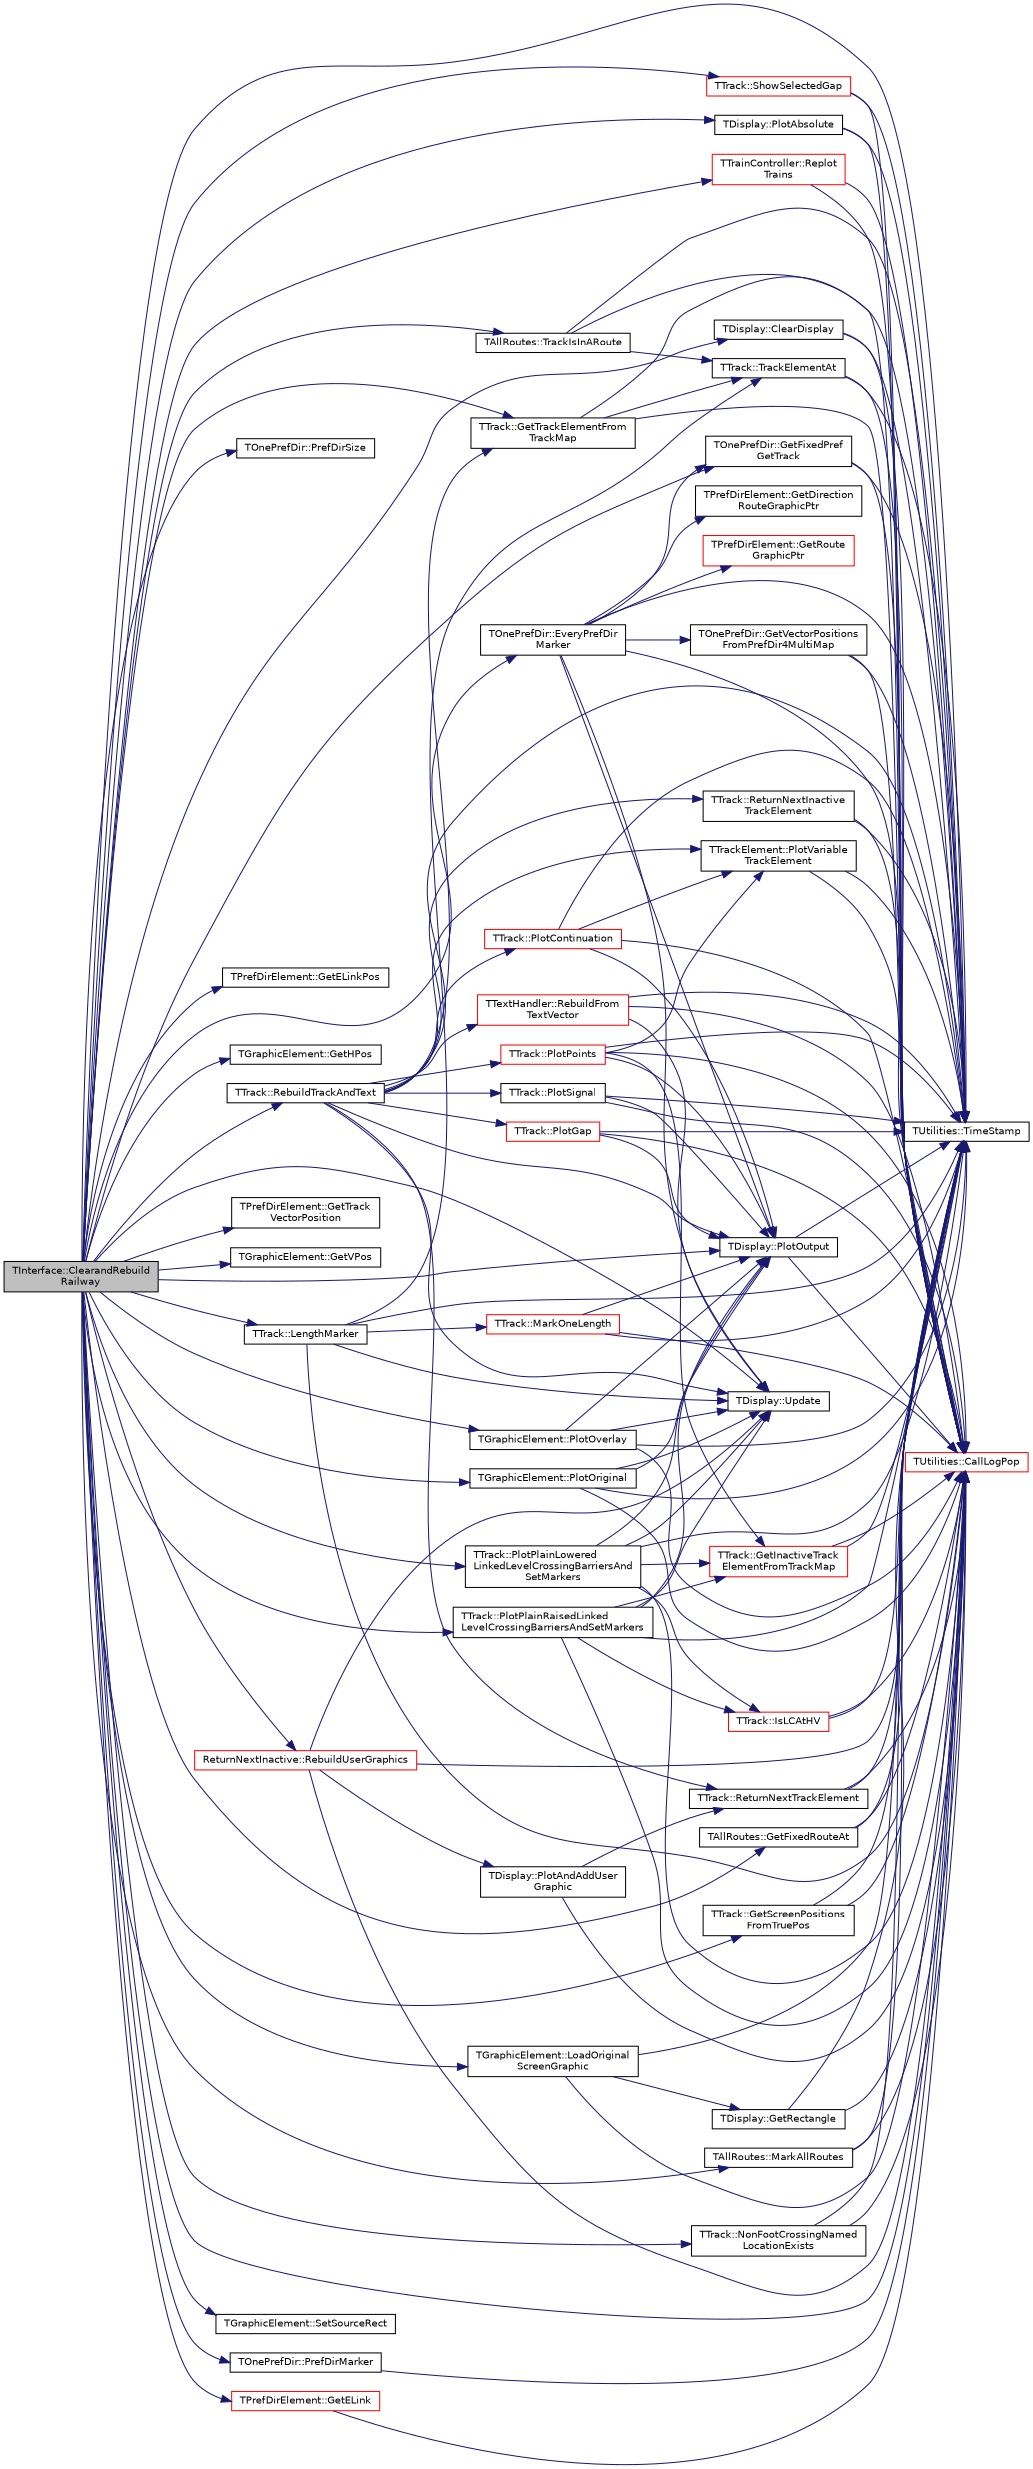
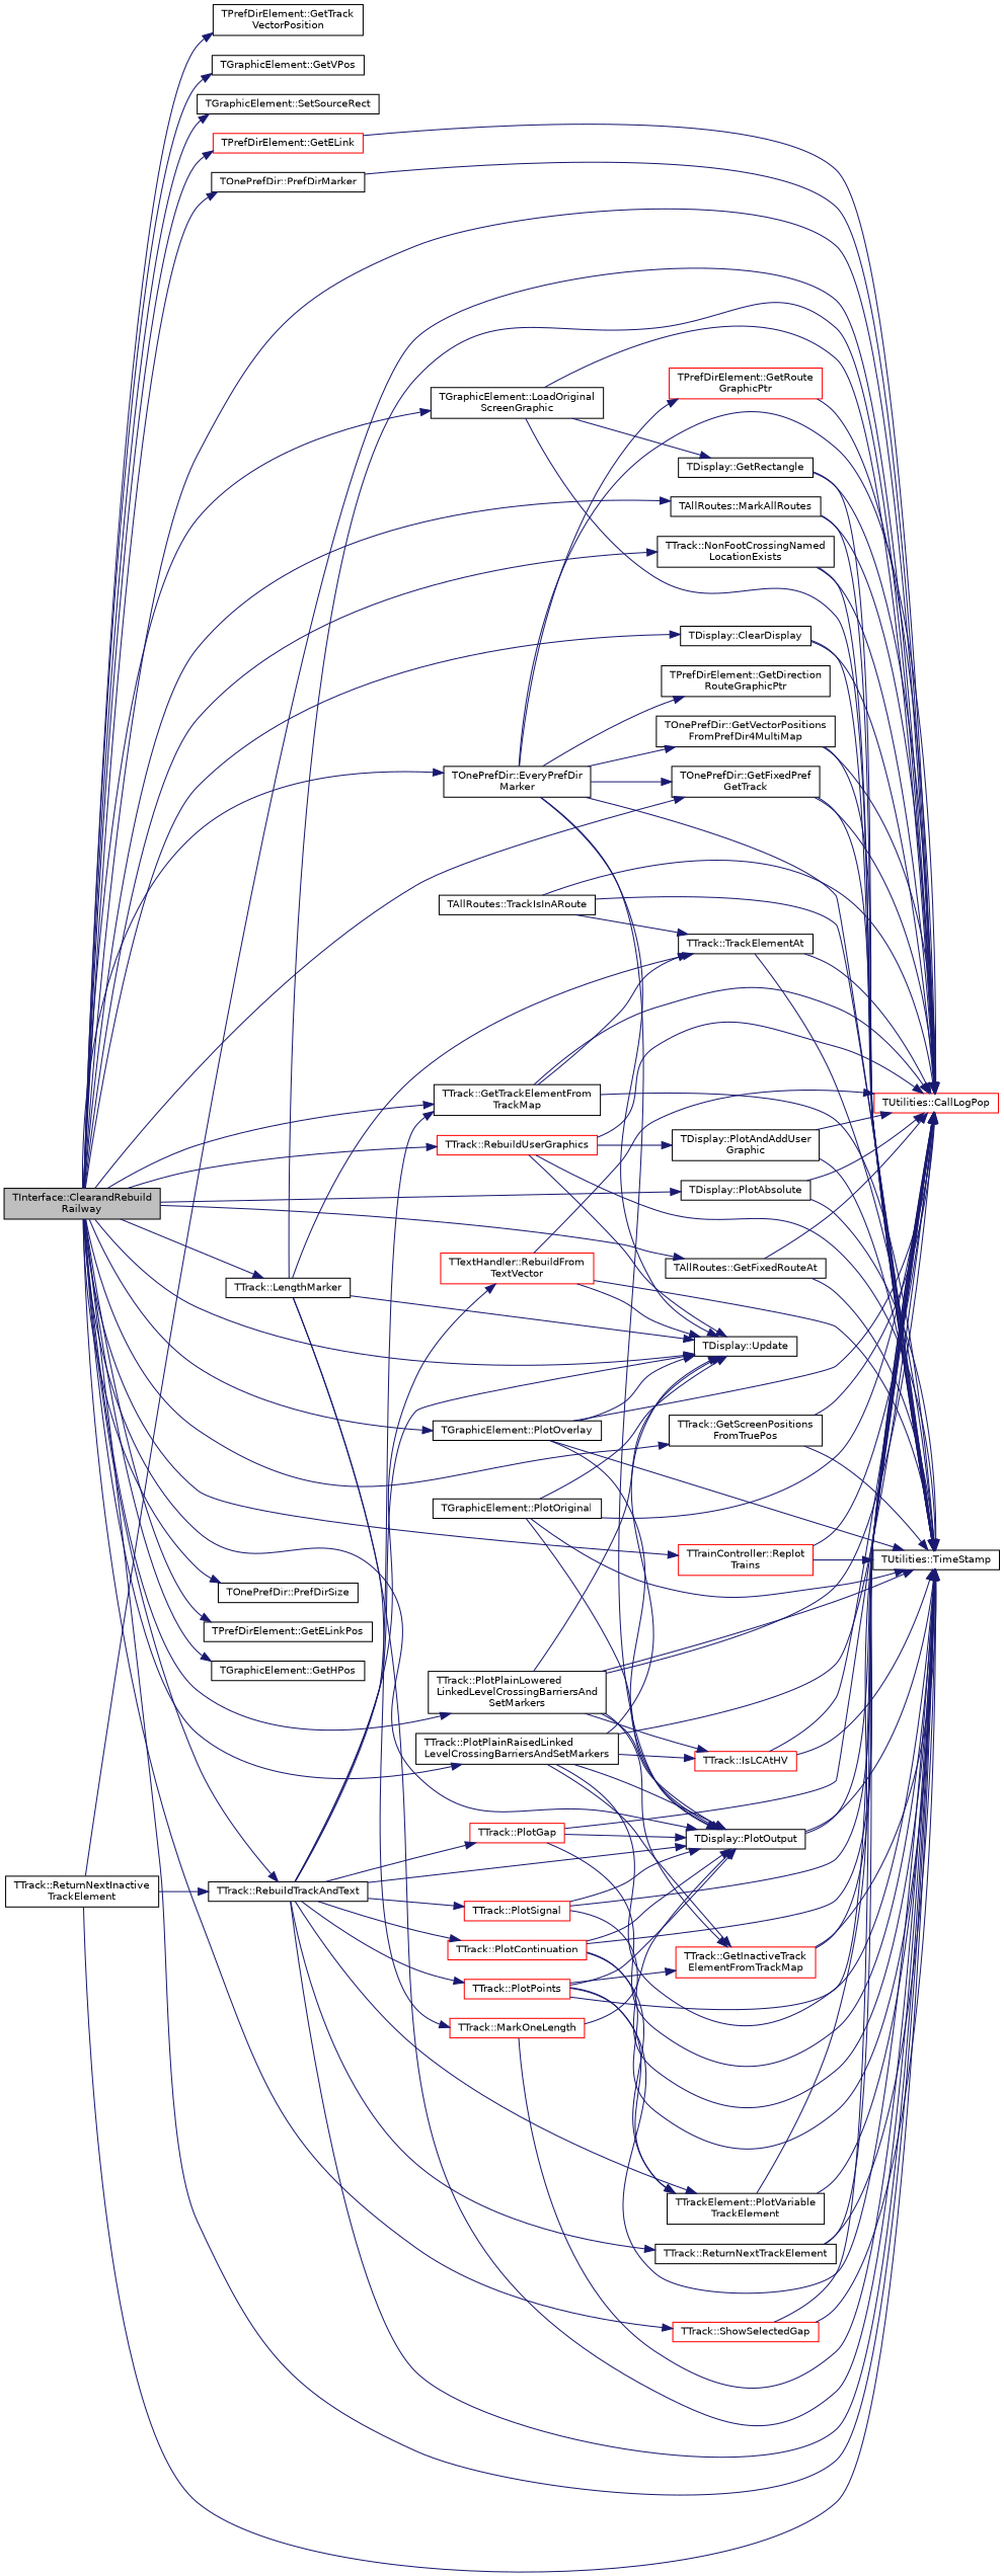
  digraph {
    rankdir=LR
    node [color=black fillcolor=white fontname=Helvetica fontsize=10 shape=record style=filled]
    edge [color=midnightblue fontname=Helvetica fontsize=10 labelfontname=Helvetica labelfontsize=10 style=solid]
    n1 [fillcolor=grey75 fontcolor=black height=0.2 label="TInterface::ClearandRebuild\lRailway" width=0.4]
    n2 [color=red height=0.2 label="TUtilities::CallLogPop" width=0.4]
    n3 [height=0.2 label="TDisplay::ClearDisplay" width=0.4]
    n4 [height=0.2 label="TUtilities::TimeStamp" width=0.4]
    n5 [height=0.2 label="TOnePrefDir::EveryPrefDir\lMarker" width=0.4]
    n6 [height=0.2 label="TOnePrefDir::GetFixedPref\lGetTrack" width=0.4]
    n7 [height=0.2 label="TDisplay::PlotOutput" width=0.4]
    n8 [height=0.2 label="TOnePrefDir::PrefDirSize" width=0.4]
    n9 [height=0.2 label="TDisplay::Update" width=0.4]
    n10 [color=red height=0.2 label="TPrefDirElement::GetELink" width=0.4]
    n11 [height=0.2 label="TPrefDirElement::GetELinkPos" width=0.4]
    n12 [height=0.2 label="TAllRoutes::GetFixedRouteAt" width=0.4]
    n13 [height=0.2 label="TGraphicElement::GetHPos" width=0.4]
    n14 [height=0.2 label="TTrack::GetScreenPositions\lFromTruePos" width=0.4]
    n15 [height=0.2 label="TTrack::GetTrackElementFrom\lTrackMap" width=0.4]
    n16 [height=0.2 label="TPrefDirElement::GetTrack\lVectorPosition" width=0.4]
    n17 [height=0.2 label="TGraphicElement::GetVPos" width=0.4]
    n18 [height=0.2 label="TTrack::LengthMarker" width=0.4]
    n19 [height=0.2 label="TGraphicElement::LoadOriginal\lScreenGraphic" width=0.4]
    n20 [height=0.2 label="TAllRoutes::MarkAllRoutes" width=0.4]
    n21 [height=0.2 label="TTrack::NonFootCrossingNamed\lLocationExists" width=0.4]
    n22 [height=0.2 label="TDisplay::PlotAbsolute" width=0.4]
    n23 [height=0.2 label="TGraphicElement::PlotOriginal" width=0.4]
    n24 [height=0.2 label="TGraphicElement::PlotOverlay" width=0.4]
    n25 [height=0.2 label="TTrack::PlotPlainLowered\lLinkedLevelCrossingBarriersAnd\lSetMarkers" width=0.4]
    n26 [height=0.2 label="TTrack::PlotPlainRaisedLinked\lLevelCrossingBarriersAndSetMarkers" width=0.4]
    n27 [height=0.2 label="TOnePrefDir::PrefDirMarker" width=0.4]
    n28 [height=0.2 label="TTrack::RebuildTrackAndText" width=0.4]
-   n29 [color=red height=0.2 label="ReturnNextInactive::RebuildUserGraphics" width=0.4]
+   n29 [color=red height=0.2 label="TTrack::RebuildUserGraphics" width=0.4]
    n30 [color=red height=0.2 label="TTrainController::Replot\lTrains" width=0.4]
    n31 [height=0.2 label="TGraphicElement::SetSourceRect" width=0.4]
    n32 [color=red height=0.2 label="TTrack::ShowSelectedGap" width=0.4]
    n33 [height=0.2 label="TAllRoutes::TrackIsInARoute" width=0.4]
    n34 [height=0.2 label="TPrefDirElement::GetDirection\lRouteGraphicPtr" width=0.4]
    n35 [color=red height=0.2 label="TPrefDirElement::GetRoute\lGraphicPtr" width=0.4]
    n36 [height=0.2 label="TOnePrefDir::GetVectorPositions\lFromPrefDir4MultiMap" width=0.4]
    n37 [height=0.2 label="TTrack::TrackElementAt" width=0.4]
    n38 [color=red height=0.2 label="TTrack::MarkOneLength" width=0.4]
    n39 [height=0.2 label="TDisplay::GetRectangle" width=0.4]
    n40 [color=red height=0.2 label="TTrack::GetInactiveTrack\lElementFromTrackMap" width=0.4]
    n41 [color=red height=0.2 label="TTrack::IsLCAtHV" width=0.4]
    n42 [color=red height=0.2 label="TTrack::PlotContinuation" width=0.4]
    n43 [height=0.2 label="TTrackElement::PlotVariable\lTrackElement" width=0.4]
    n44 [color=red height=0.2 label="TTrack::PlotGap" width=0.4]
    n45 [color=red height=0.2 label="TTrack::PlotPoints" width=0.4]
-   n46 [height=0.2 label="TTrack::PlotSignal" width=0.4]
+   n46 [color=red height=0.2 label="TTrack::PlotSignal" width=0.4]
    n47 [color=red height=0.2 label="TTextHandler::RebuildFrom\lTextVector" width=0.4]
    n48 [height=0.2 label="TTrack::ReturnNextInactive\lTrackElement" width=0.4]
    n49 [height=0.2 label="TTrack::ReturnNextTrackElement" width=0.4]
    n50 [height=0.2 label="TDisplay::PlotAndAddUser\lGraphic" width=0.4]
    n1 -> n2
    n1 -> n3
    n1 -> n4
    n1 -> n5
    n1 -> n6
    n1 -> n7
    n1 -> n8
    n1 -> n9
    n1 -> n10
    n1 -> n11
    n1 -> n12
    n1 -> n13
    n1 -> n14
    n1 -> n15
    n1 -> n16
    n1 -> n17
    n1 -> n18
    n1 -> n19
    n1 -> n20
    n1 -> n21
    n1 -> n22
-   n1 -> n23
    n1 -> n24
    n1 -> n25
    n1 -> n26
    n1 -> n27
    n1 -> n28
    n1 -> n29
    n1 -> n30
    n1 -> n31
    n1 -> n32
-   n1 -> n33
    n3 -> n2
    n3 -> n4
    n5 -> n2
    n5 -> n4
    n5 -> n6
    n5 -> n7
    n5 -> n9
    n5 -> n34
    n5 -> n35
    n5 -> n36
    n6 -> n2
    n6 -> n4
    n7 -> n2
    n7 -> n4
    n10 -> n2
    n12 -> n2
    n12 -> n4
    n14 -> n2
    n14 -> n4
    n15 -> n2
    n15 -> n4
    n15 -> n37
    n18 -> n2
    n18 -> n4
    n18 -> n9
    n18 -> n37
    n18 -> n38
    n19 -> n2
    n19 -> n4
    n19 -> n39
    n20 -> n2
    n20 -> n4
    n21 -> n2
    n21 -> n4
    n22 -> n2
    n22 -> n4
    n23 -> n2
    n23 -> n4
    n23 -> n7
    n23 -> n9
    n24 -> n2
    n24 -> n4
    n24 -> n7
    n24 -> n9
    n25 -> n2
    n25 -> n4
    n25 -> n7
    n25 -> n9
    n25 -> n40
    n25 -> n41
    n26 -> n2
    n26 -> n4
    n26 -> n7
    n26 -> n9
    n26 -> n40
    n26 -> n41
    n27 -> n2
    n28 -> n4
    n28 -> n7
    n28 -> n9
    n28 -> n15
    n28 -> n42
    n28 -> n43
    n28 -> n44
    n28 -> n45
    n28 -> n46
    n28 -> n47
-   n28 -> n48
+   n48 -> n28
    n28 -> n49
    n29 -> n2
    n29 -> n4
    n29 -> n9
    n29 -> n50
    n30 -> n2
    n30 -> n4
    n32 -> n2
    n32 -> n4
    n33 -> n2
    n33 -> n4
    n33 -> n37
    n36 -> n2
    n36 -> n4
    n37 -> n2
    n37 -> n4
-   n38 -> n2
+   n35 -> n2
    n38 -> n4
    n38 -> n7
    n39 -> n2
    n39 -> n4
    n40 -> n2
    n40 -> n4
    n41 -> n2
    n41 -> n4
    n42 -> n2
    n42 -> n4
    n42 -> n7
    n42 -> n43
    n43 -> n2
    n43 -> n4
    n44 -> n2
    n44 -> n4
    n44 -> n7
    n45 -> n2
    n45 -> n4
    n45 -> n7
    n45 -> n40
    n45 -> n43
    n46 -> n2
    n46 -> n4
    n46 -> n7
    n47 -> n2
    n47 -> n4
    n47 -> n9
    n48 -> n2
    n48 -> n4
    n49 -> n2
    n49 -> n4
    n50 -> n2
-   n50 -> n49
+   n50 -> n4
  }
